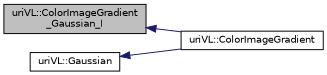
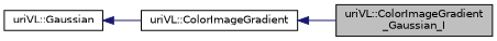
  digraph {
    rankdir=LR
    node [color=black fillcolor=white fontname=Helvetica fontsize=10 shape=record style=filled]
    edge [color=midnightblue dir=back fontname=Helvetica fontsize=10 labelfontname=Helvetica labelfontsize=10 style=solid]
    n1 [fillcolor=grey75 fontcolor=black height=0.2 label="uriVL::ColorImageGradient\l_Gaussian_I" width=0.4]
    n2 [height=0.2 label="uriVL::ColorImageGradient" width=0.4]
    n3 [height=0.2 label="uriVL::Gaussian" width=0.4]
-   n1 -> n2
+   n2 -> n1
    n3 -> n2
  }
